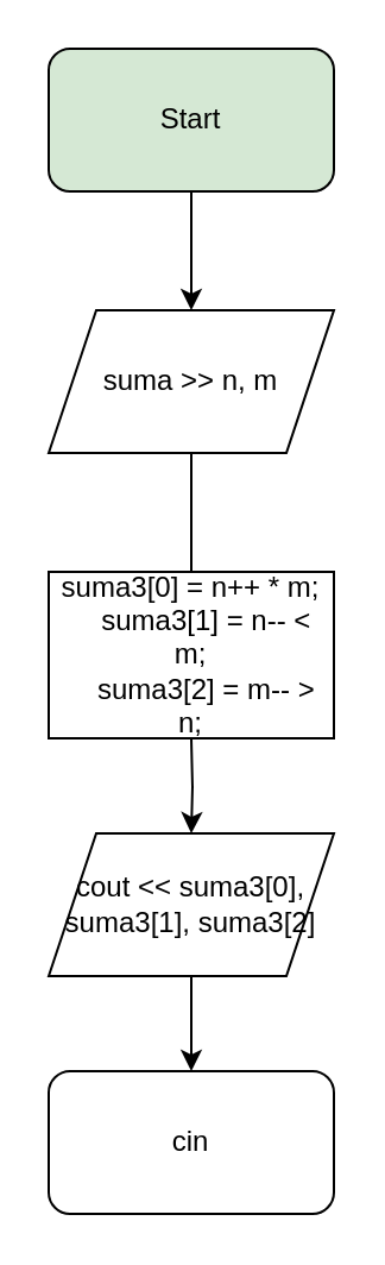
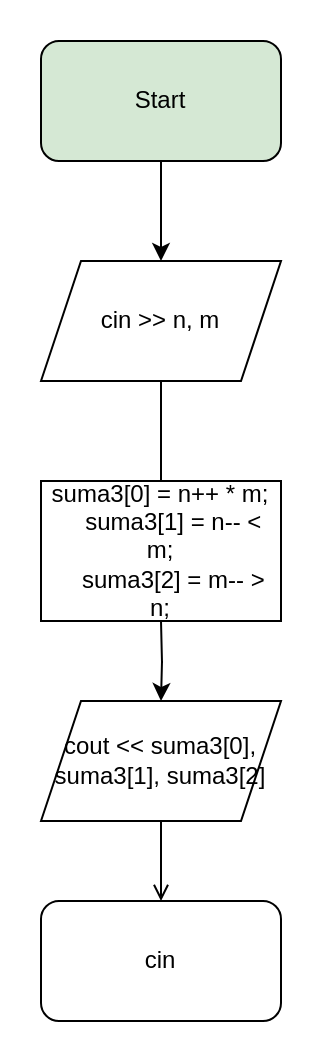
  <mxCell id="0" />
  <mxCell id="1" parent="0" />
  <mxCell id="2" style="edgeStyle=orthogonalEdgeStyle;rounded=0;orthogonalLoop=1;jettySize=auto;html=1;exitX=0.5;exitY=1;exitDx=0;exitDy=0;entryX=0.5;entryY=0;entryDx=0;entryDy=0;" edge="1" parent="1" source="3"><mxGeometry relative="1" as="geometry"><mxPoint x="80" y="130" as="targetPoint" /></mxGeometry></mxCell>
  <mxCell id="3" value="Start" style="rounded=1;whiteSpace=wrap;html=1;fillColor=#d5e8d4;" vertex="1" parent="1"><mxGeometry x="20" y="20" width="120" height="60" as="geometry" /></mxCell>
  <mxCell id="4" value="" style="edgeStyle=orthogonalEdgeStyle;rounded=0;orthogonalLoop=1;jettySize=auto;html=1;" edge="1" parent="1"><mxGeometry relative="1" as="geometry"><mxPoint x="80" y="190" as="sourcePoint" /><mxPoint x="80" y="250" as="targetPoint" /></mxGeometry></mxCell>
  <mxCell id="5" style="edgeStyle=orthogonalEdgeStyle;rounded=0;orthogonalLoop=1;jettySize=auto;html=1;exitX=0.5;exitY=1;exitDx=0;exitDy=0;entryX=0.5;entryY=0;entryDx=0;entryDy=0;" edge="1" parent="1"><mxGeometry relative="1" as="geometry"><mxPoint x="80" y="310" as="sourcePoint" /><mxPoint x="80" y="350" as="targetPoint" /></mxGeometry></mxCell>
- <mxCell id="6" value="" style="edgeStyle=orthogonalEdgeStyle;rounded=0;orthogonalLoop=1;jettySize=auto;html=1;" edge="1" parent="1" source="7" target="8"><mxGeometry relative="1" as="geometry" /></mxCell>
+ <mxCell id="6" value="" style="edgeStyle=orthogonalEdgeStyle;rounded=0;orthogonalLoop=1;jettySize=auto;html=1;endArrow=open;" edge="1" parent="1" source="7" target="8"><mxGeometry relative="1" as="geometry" /></mxCell>
  <mxCell id="7" value="cout &amp;lt;&amp;lt; suma3[0], suma3[1], suma3[2]" style="shape=parallelogram;perimeter=parallelogramPerimeter;whiteSpace=wrap;html=1;fixedSize=1;" vertex="1" parent="1"><mxGeometry x="20" y="350" width="120" height="60" as="geometry" /></mxCell>
  <mxCell id="8" value="cin" style="rounded=1;whiteSpace=wrap;html=1;" vertex="1" parent="1"><mxGeometry x="20" y="450" width="120" height="60" as="geometry" /></mxCell>
- <mxCell id="9" value="suma &amp;gt;&amp;gt; n, m" style="shape=parallelogram;perimeter=parallelogramPerimeter;whiteSpace=wrap;html=1;fixedSize=1;" vertex="1" parent="1"><mxGeometry x="20" y="130" width="120" height="60" as="geometry" /></mxCell>
+ <mxCell id="9" value="cin &amp;gt;&amp;gt; n, m" style="shape=parallelogram;perimeter=parallelogramPerimeter;whiteSpace=wrap;html=1;fixedSize=1;" vertex="1" parent="1"><mxGeometry x="20" y="130" width="120" height="60" as="geometry" /></mxCell>
  <mxCell id="10" value="&lt;div&gt;suma3[0] = n++ * m;&lt;/div&gt;&lt;div&gt;&amp;nbsp; &amp;nbsp; suma3[1] = n-- &amp;lt; m;&lt;/div&gt;&lt;div&gt;&amp;nbsp; &amp;nbsp; suma3[2] = m-- &amp;gt; n;&lt;/div&gt;" style="rounded=0;whiteSpace=wrap;html=1;" vertex="1" parent="1"><mxGeometry x="20" y="240" width="120" height="70" as="geometry" /></mxCell>
